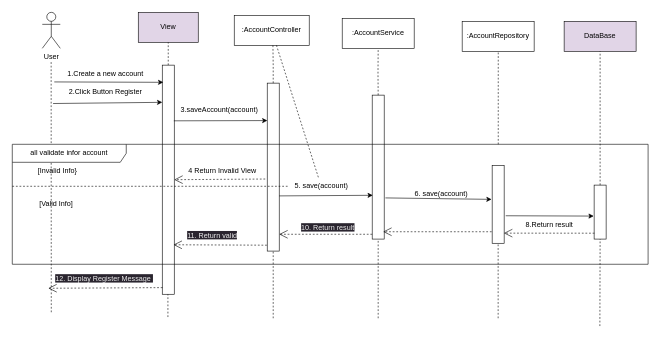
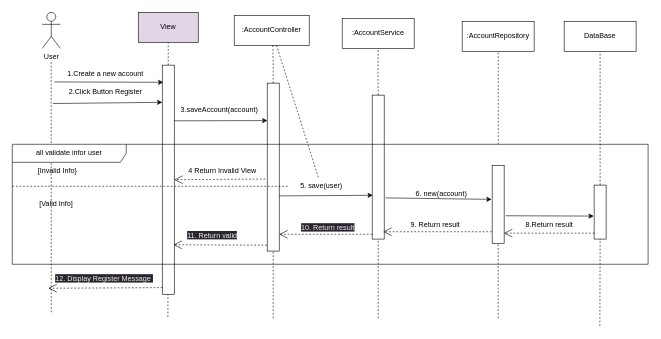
  <mxCell id="0" />
  <mxCell id="1" parent="0" />
  <mxCell id="2" value="User" style="shape=umlActor;verticalLabelPosition=bottom;verticalAlign=top;html=1;outlineConnect=0;" parent="1" vertex="1"><mxGeometry x="70" y="20" width="30" height="60" as="geometry" /></mxCell>
  <mxCell id="3" value="View" style="rounded=0;whiteSpace=wrap;html=1;fillColor=#e1d5e7;" parent="1" vertex="1"><mxGeometry x="230" y="20" width="100" height="50" as="geometry" /></mxCell>
  <mxCell id="4" value=":AccountController" style="rounded=0;whiteSpace=wrap;html=1;" parent="1" vertex="1"><mxGeometry x="390" y="25" width="125" height="50" as="geometry" /></mxCell>
  <mxCell id="5" value=":AccountService" style="rounded=0;whiteSpace=wrap;html=1;" parent="1" vertex="1"><mxGeometry x="570" y="30" width="120" height="50" as="geometry" /></mxCell>
  <mxCell id="6" value=":AccountRepository" style="rounded=0;whiteSpace=wrap;html=1;" parent="1" vertex="1"><mxGeometry x="770" y="35" width="120" height="50" as="geometry" /></mxCell>
- <mxCell id="7" value="DataBase" style="rounded=0;whiteSpace=wrap;html=1;fillColor=#e1d5e7;" parent="1" vertex="1"><mxGeometry x="940" y="35" width="120" height="50" as="geometry" /></mxCell>
+ <mxCell id="7" value="DataBase" style="rounded=0;whiteSpace=wrap;html=1;" parent="1" vertex="1"><mxGeometry x="940" y="35" width="120" height="50" as="geometry" /></mxCell>
  <mxCell id="8" value="" style="endArrow=none;dashed=1;html=1;rounded=0;" parent="1" edge="1"><mxGeometry width="50" height="50" relative="1" as="geometry"><mxPoint x="85" y="520" as="sourcePoint" /><mxPoint x="84.76" y="100" as="targetPoint" /></mxGeometry></mxCell>
  <mxCell id="9" value="" style="endArrow=none;dashed=1;html=1;rounded=0;entryX=0.5;entryY=1;entryDx=0;entryDy=0;exitX=0.5;exitY=0;exitDx=0;exitDy=0;" parent="1" source="10" target="3" edge="1"><mxGeometry width="50" height="50" relative="1" as="geometry"><mxPoint x="210" y="110" as="sourcePoint" /><mxPoint x="220" y="100" as="targetPoint" /></mxGeometry></mxCell>
  <mxCell id="10" value="" style="rounded=0;whiteSpace=wrap;html=1;" parent="1" vertex="1"><mxGeometry x="270" y="108" width="20" height="382" as="geometry" /></mxCell>
  <mxCell id="11" value="" style="rounded=0;whiteSpace=wrap;html=1;" parent="1" vertex="1"><mxGeometry x="445" y="138" width="20" height="280" as="geometry" /></mxCell>
  <mxCell id="12" value="" style="rounded=0;whiteSpace=wrap;html=1;" parent="1" vertex="1"><mxGeometry x="620" y="158" width="20" height="240" as="geometry" /></mxCell>
  <mxCell id="13" value="" style="rounded=0;whiteSpace=wrap;html=1;" parent="1" vertex="1"><mxGeometry x="820" y="275" width="20" height="130" as="geometry" /></mxCell>
  <mxCell id="14" value="" style="rounded=0;whiteSpace=wrap;html=1;" parent="1" vertex="1"><mxGeometry x="990" y="308" width="20" height="90" as="geometry" /></mxCell>
  <mxCell id="15" value="" style="endArrow=classic;html=1;rounded=0;entryX=0.083;entryY=0.075;entryDx=0;entryDy=0;entryPerimeter=0;" parent="1" target="10" edge="1"><mxGeometry width="50" height="50" relative="1" as="geometry"><mxPoint x="90" y="136" as="sourcePoint" /><mxPoint x="370" y="140" as="targetPoint" /></mxGeometry></mxCell>
  <mxCell id="16" value="1.Create a new account" style="text;html=1;align=center;verticalAlign=middle;resizable=0;points=[];autosize=1;strokeColor=none;fillColor=none;" parent="1" vertex="1"><mxGeometry x="100" y="108" width="150" height="30" as="geometry" /></mxCell>
  <mxCell id="17" value="" style="endArrow=classic;html=1;rounded=0;entryX=0.083;entryY=0.075;entryDx=0;entryDy=0;entryPerimeter=0;" parent="1" edge="1"><mxGeometry width="50" height="50" relative="1" as="geometry"><mxPoint x="88" y="172" as="sourcePoint" /><mxPoint x="270" y="170" as="targetPoint" /></mxGeometry></mxCell>
  <mxCell id="18" value="2.Click Button Register" style="text;html=1;align=center;verticalAlign=middle;resizable=0;points=[];autosize=1;strokeColor=none;fillColor=none;" parent="1" vertex="1"><mxGeometry x="100" y="138" width="150" height="30" as="geometry" /></mxCell>
  <mxCell id="19" value="" style="endArrow=none;dashed=1;html=1;rounded=0;exitX=0.5;exitY=0;exitDx=0;exitDy=0;entryX=0.516;entryY=0.961;entryDx=0;entryDy=0;entryPerimeter=0;" parent="1" source="11" target="4" edge="1"><mxGeometry width="50" height="50" relative="1" as="geometry"><mxPoint x="450" y="138" as="sourcePoint" /><mxPoint x="453" y="75" as="targetPoint" /><Array as="points"><mxPoint x="455" y="110" /></Array></mxGeometry></mxCell>
  <mxCell id="20" value="" style="endArrow=none;dashed=1;html=1;rounded=0;exitX=0.5;exitY=0;exitDx=0;exitDy=0;entryX=0.5;entryY=1;entryDx=0;entryDy=0;" parent="1" source="12" target="5" edge="1"><mxGeometry width="50" height="50" relative="1" as="geometry"><mxPoint x="629.67" y="150" as="sourcePoint" /><mxPoint x="629.67" y="85" as="targetPoint" /><Array as="points"><mxPoint x="629.67" y="122" /></Array></mxGeometry></mxCell>
  <mxCell id="21" value="" style="endArrow=none;dashed=1;html=1;rounded=0;exitX=0.5;exitY=0;exitDx=0;exitDy=0;entryX=0.5;entryY=1;entryDx=0;entryDy=0;" parent="1" edge="1"><mxGeometry width="50" height="50" relative="1" as="geometry"><mxPoint x="830.17" y="240" as="sourcePoint" /><mxPoint x="830.17" y="85" as="targetPoint" /><Array as="points" /></mxGeometry></mxCell>
  <mxCell id="22" value="" style="endArrow=none;dashed=1;html=1;rounded=0;exitX=0.5;exitY=0;exitDx=0;exitDy=0;entryX=0.5;entryY=1;entryDx=0;entryDy=0;" parent="1" source="14" target="7" edge="1"><mxGeometry width="50" height="50" relative="1" as="geometry"><mxPoint x="1030" y="255" as="sourcePoint" /><mxPoint x="1030" y="100" as="targetPoint" /><Array as="points" /></mxGeometry></mxCell>
  <mxCell id="23" value="3.saveAccount(account)" style="text;html=1;align=center;verticalAlign=middle;resizable=0;points=[];autosize=1;strokeColor=none;fillColor=none;" parent="1" vertex="1"><mxGeometry x="290" y="168" width="150" height="30" as="geometry" /></mxCell>
  <mxCell id="24" value="" style="endArrow=none;dashed=1;html=1;rounded=0;entryX=0.5;entryY=1;entryDx=0;entryDy=0;exitX=0.5;exitY=0;exitDx=0;exitDy=0;" parent="1" edge="1"><mxGeometry width="50" height="50" relative="1" as="geometry"><mxPoint x="279.44" y="528" as="sourcePoint" /><mxPoint x="279.44" y="490" as="targetPoint" /></mxGeometry></mxCell>
  <mxCell id="25" value="[Invalid Info}" style="text;html=1;align=center;verticalAlign=middle;resizable=0;points=[];autosize=1;strokeColor=none;fillColor=none;" parent="1" vertex="1"><mxGeometry x="50" y="270" width="90" height="30" as="geometry" /></mxCell>
  <mxCell id="26" value="[Valid Info]" style="text;html=1;align=center;verticalAlign=middle;resizable=0;points=[];autosize=1;strokeColor=none;fillColor=none;" parent="1" vertex="1"><mxGeometry x="53" y="325" width="80" height="30" as="geometry" /></mxCell>
  <mxCell id="27" value="" style="endArrow=none;dashed=1;html=1;rounded=0;" parent="1" source="51" target="4" edge="1"><mxGeometry width="50" height="50" relative="1" as="geometry"><mxPoint x="-20" y="310" as="sourcePoint" /><mxPoint x="1126.667" y="310" as="targetPoint" /></mxGeometry></mxCell>
  <mxCell id="28" value="" style="endArrow=classic;html=1;rounded=0;exitX=0.964;exitY=0.243;exitDx=0;exitDy=0;entryX=0.01;entryY=0.223;entryDx=0;entryDy=0;entryPerimeter=0;exitPerimeter=0;" parent="1" source="10" target="11" edge="1"><mxGeometry width="50" height="50" relative="1" as="geometry"><mxPoint x="310" y="250" as="sourcePoint" /><mxPoint x="360" y="200" as="targetPoint" /></mxGeometry></mxCell>
- <mxCell id="29" value="all validate infor account" style="shape=umlFrame;whiteSpace=wrap;html=1;pointerEvents=0;width=190;height=30;" parent="1" vertex="1"><mxGeometry x="20" y="240" width="1060" height="200" as="geometry" /></mxCell>
+ <mxCell id="29" value="all validate infor user" style="shape=umlFrame;whiteSpace=wrap;html=1;pointerEvents=0;width=190;height=30;" parent="1" vertex="1"><mxGeometry x="20" y="240" width="1060" height="200" as="geometry" /></mxCell>
  <mxCell id="30" value="4 Return Invalid View" style="text;html=1;align=center;verticalAlign=middle;resizable=0;points=[];autosize=1;strokeColor=none;fillColor=none;" parent="1" vertex="1"><mxGeometry x="300" y="270" width="140" height="30" as="geometry" /></mxCell>
  <mxCell id="31" value="" style="endArrow=open;endSize=12;dashed=1;html=1;rounded=0;exitX=-0.167;exitY=0.571;exitDx=0;exitDy=0;exitPerimeter=0;entryX=1;entryY=0.5;entryDx=0;entryDy=0;" parent="1" source="11" target="10" edge="1"><mxGeometry width="160" relative="1" as="geometry"><mxPoint x="310" y="374.58" as="sourcePoint" /><mxPoint x="470" y="374.58" as="targetPoint" /></mxGeometry></mxCell>
  <mxCell id="32" value="" style="endArrow=classic;html=1;rounded=0;exitX=1.102;exitY=0.714;exitDx=0;exitDy=0;exitPerimeter=0;entryX=-0.05;entryY=0.437;entryDx=0;entryDy=0;entryPerimeter=0;" parent="1" source="12" target="13" edge="1"><mxGeometry width="50" height="50" relative="1" as="geometry"><mxPoint x="643" y="338" as="sourcePoint" /><mxPoint x="823" y="340" as="targetPoint" /></mxGeometry></mxCell>
- <mxCell id="33" value="6. save(account)" style="text;html=1;align=center;verticalAlign=middle;resizable=0;points=[];autosize=1;strokeColor=none;fillColor=none;" parent="1" vertex="1"><mxGeometry x="680" y="308" width="110" height="30" as="geometry" /></mxCell>
+ <mxCell id="33" value="6. new(account)" style="text;html=1;align=center;verticalAlign=middle;resizable=0;points=[];autosize=1;strokeColor=none;fillColor=none;" parent="1" vertex="1"><mxGeometry x="680" y="308" width="110" height="30" as="geometry" /></mxCell>
  <mxCell id="34" value="" style="endArrow=classic;html=1;rounded=0;exitX=1.132;exitY=0.647;exitDx=0;exitDy=0;exitPerimeter=0;entryX=-0.035;entryY=0.574;entryDx=0;entryDy=0;entryPerimeter=0;" parent="1" source="13" target="14" edge="1"><mxGeometry width="50" height="50" relative="1" as="geometry"><mxPoint x="840" y="357" as="sourcePoint" /><mxPoint x="990" y="365" as="targetPoint" /></mxGeometry></mxCell>
  <mxCell id="35" value="" style="endArrow=open;endSize=12;dashed=1;html=1;rounded=0;exitX=0.026;exitY=0.891;exitDx=0;exitDy=0;exitPerimeter=0;entryX=0.98;entryY=0.87;entryDx=0;entryDy=0;entryPerimeter=0;" parent="1" source="14" target="13" edge="1"><mxGeometry width="160" relative="1" as="geometry"><mxPoint x="950" y="398.004" as="sourcePoint" /><mxPoint x="870" y="385.56" as="targetPoint" /></mxGeometry></mxCell>
  <mxCell id="36" value="8.Return result" style="text;html=1;align=center;verticalAlign=middle;resizable=0;points=[];autosize=1;strokeColor=none;fillColor=none;" parent="1" vertex="1"><mxGeometry x="865" y="360" width="100" height="30" as="geometry" /></mxCell>
  <mxCell id="37" value="" style="endArrow=open;endSize=12;dashed=1;html=1;rounded=0;exitX=-0.041;exitY=0.852;exitDx=0;exitDy=0;exitPerimeter=0;entryX=0.915;entryY=0.949;entryDx=0;entryDy=0;entryPerimeter=0;" parent="1" source="13" target="12" edge="1"><mxGeometry width="160" relative="1" as="geometry"><mxPoint x="635" y="470" as="sourcePoint" /><mxPoint x="795" y="470" as="targetPoint" /></mxGeometry></mxCell>
+ <mxCell id="38" value="9. Return result" style="text;html=1;align=center;verticalAlign=middle;resizable=0;points=[];autosize=1;strokeColor=none;fillColor=none;" parent="1" vertex="1"><mxGeometry x="670" y="360" width="110" height="30" as="geometry" /></mxCell>
  <mxCell id="39" value="" style="endArrow=open;endSize=12;dashed=1;html=1;rounded=0;entryX=0.915;entryY=0.949;entryDx=0;entryDy=0;entryPerimeter=0;" parent="1" edge="1"><mxGeometry width="160" relative="1" as="geometry"><mxPoint x="620" y="390" as="sourcePoint" /><mxPoint x="465" y="390" as="targetPoint" /></mxGeometry></mxCell>
  <mxCell id="40" value="&lt;span style=&quot;color: rgb(240, 240, 240); font-family: Helvetica; font-size: 12px; font-style: normal; font-variant-ligatures: normal; font-variant-caps: normal; font-weight: 400; letter-spacing: normal; orphans: 2; text-align: center; text-indent: 0px; text-transform: none; widows: 2; word-spacing: 0px; -webkit-text-stroke-width: 0px; background-color: rgb(42, 37, 47); text-decoration-thickness: initial; text-decoration-style: initial; text-decoration-color: initial; float: none; display: inline !important;&quot;&gt;10. Return result&lt;/span&gt;" style="text;whiteSpace=wrap;html=1;" parent="1" vertex="1"><mxGeometry x="500" y="365" width="120" height="40" as="geometry" /></mxCell>
  <mxCell id="41" value="" style="endArrow=open;endSize=12;dashed=1;html=1;rounded=0;entryX=0.937;entryY=0.784;entryDx=0;entryDy=0;entryPerimeter=0;exitX=-0.03;exitY=0.965;exitDx=0;exitDy=0;exitPerimeter=0;" parent="1" source="11" target="10" edge="1"><mxGeometry width="160" relative="1" as="geometry"><mxPoint x="420" y="410" as="sourcePoint" /><mxPoint x="304" y="410" as="targetPoint" /></mxGeometry></mxCell>
  <mxCell id="42" value="&lt;span style=&quot;color: rgb(240, 240, 240); font-family: Helvetica; font-size: 12px; font-style: normal; font-variant-ligatures: normal; font-variant-caps: normal; font-weight: 400; letter-spacing: normal; orphans: 2; text-align: center; text-indent: 0px; text-transform: none; widows: 2; word-spacing: 0px; -webkit-text-stroke-width: 0px; background-color: rgb(42, 37, 47); text-decoration-thickness: initial; text-decoration-style: initial; text-decoration-color: initial; float: none; display: inline !important;&quot;&gt;11. Return valid&lt;/span&gt;" style="text;whiteSpace=wrap;html=1;" parent="1" vertex="1"><mxGeometry x="310" y="378" width="120" height="40" as="geometry" /></mxCell>
  <mxCell id="43" value="" style="endArrow=open;endSize=12;dashed=1;html=1;rounded=0;exitX=0.024;exitY=0.971;exitDx=0;exitDy=0;exitPerimeter=0;" parent="1" source="10" edge="1"><mxGeometry width="160" relative="1" as="geometry"><mxPoint x="90" y="480" as="sourcePoint" /><mxPoint x="80" y="480" as="targetPoint" /></mxGeometry></mxCell>
  <mxCell id="44" value="&lt;span style=&quot;color: rgb(240, 240, 240); font-family: Helvetica; font-size: 12px; font-style: normal; font-variant-ligatures: normal; font-variant-caps: normal; font-weight: 400; letter-spacing: normal; orphans: 2; text-align: center; text-indent: 0px; text-transform: none; widows: 2; word-spacing: 0px; -webkit-text-stroke-width: 0px; background-color: rgb(42, 37, 47); text-decoration-thickness: initial; text-decoration-style: initial; text-decoration-color: initial; float: none; display: inline !important;&quot;&gt;12. Display Register Message&amp;nbsp;&lt;/span&gt;" style="text;whiteSpace=wrap;html=1;" parent="1" vertex="1"><mxGeometry x="90" y="450" width="170" height="40" as="geometry" /></mxCell>
  <mxCell id="45" value="" style="endArrow=none;dashed=1;html=1;rounded=0;entryX=0.5;entryY=1;entryDx=0;entryDy=0;" parent="1" target="11" edge="1"><mxGeometry width="50" height="50" relative="1" as="geometry"><mxPoint x="455" y="530" as="sourcePoint" /><mxPoint x="480" y="460" as="targetPoint" /></mxGeometry></mxCell>
  <mxCell id="46" value="" style="endArrow=none;dashed=1;html=1;rounded=0;entryX=0.5;entryY=1;entryDx=0;entryDy=0;" parent="1" target="12" edge="1"><mxGeometry width="50" height="50" relative="1" as="geometry"><mxPoint x="630" y="530" as="sourcePoint" /><mxPoint x="629.57" y="450" as="targetPoint" /></mxGeometry></mxCell>
  <mxCell id="47" value="" style="endArrow=none;dashed=1;html=1;rounded=0;entryX=0.5;entryY=1;entryDx=0;entryDy=0;" parent="1" target="13" edge="1"><mxGeometry width="50" height="50" relative="1" as="geometry"><mxPoint x="830" y="530" as="sourcePoint" /><mxPoint x="829.13" y="440" as="targetPoint" /></mxGeometry></mxCell>
  <mxCell id="48" value="" style="endArrow=none;dashed=1;html=1;rounded=0;entryX=0.5;entryY=1;entryDx=0;entryDy=0;" parent="1" target="14" edge="1"><mxGeometry width="50" height="50" relative="1" as="geometry"><mxPoint x="999.58" y="543" as="sourcePoint" /><mxPoint x="999.58" y="418" as="targetPoint" /></mxGeometry></mxCell>
  <mxCell id="49" value="" style="endArrow=classic;html=1;rounded=0;exitX=0.964;exitY=0.243;exitDx=0;exitDy=0;entryX=0.01;entryY=0.223;entryDx=0;entryDy=0;entryPerimeter=0;exitPerimeter=0;" parent="1" edge="1"><mxGeometry width="50" height="50" relative="1" as="geometry"><mxPoint x="465" y="326" as="sourcePoint" /><mxPoint x="621" y="325" as="targetPoint" /></mxGeometry></mxCell>
  <mxCell id="50" value="" style="endArrow=none;dashed=1;html=1;rounded=0;" parent="1" target="51" edge="1"><mxGeometry width="50" height="50" relative="1" as="geometry"><mxPoint x="20" y="310" as="sourcePoint" /><mxPoint x="1126.667" y="310" as="targetPoint" /></mxGeometry></mxCell>
- <mxCell id="51" value="5. save(account)" style="text;html=1;align=center;verticalAlign=middle;resizable=0;points=[];autosize=1;strokeColor=none;fillColor=none;" parent="1" vertex="1"><mxGeometry x="480" y="295" width="110" height="30" as="geometry" /></mxCell>
+ <mxCell id="51" value="5. save(user)" style="text;html=1;align=center;verticalAlign=middle;resizable=0;points=[];autosize=1;strokeColor=none;fillColor=none;" parent="1" vertex="1"><mxGeometry x="480" y="295" width="110" height="30" as="geometry" /></mxCell>
